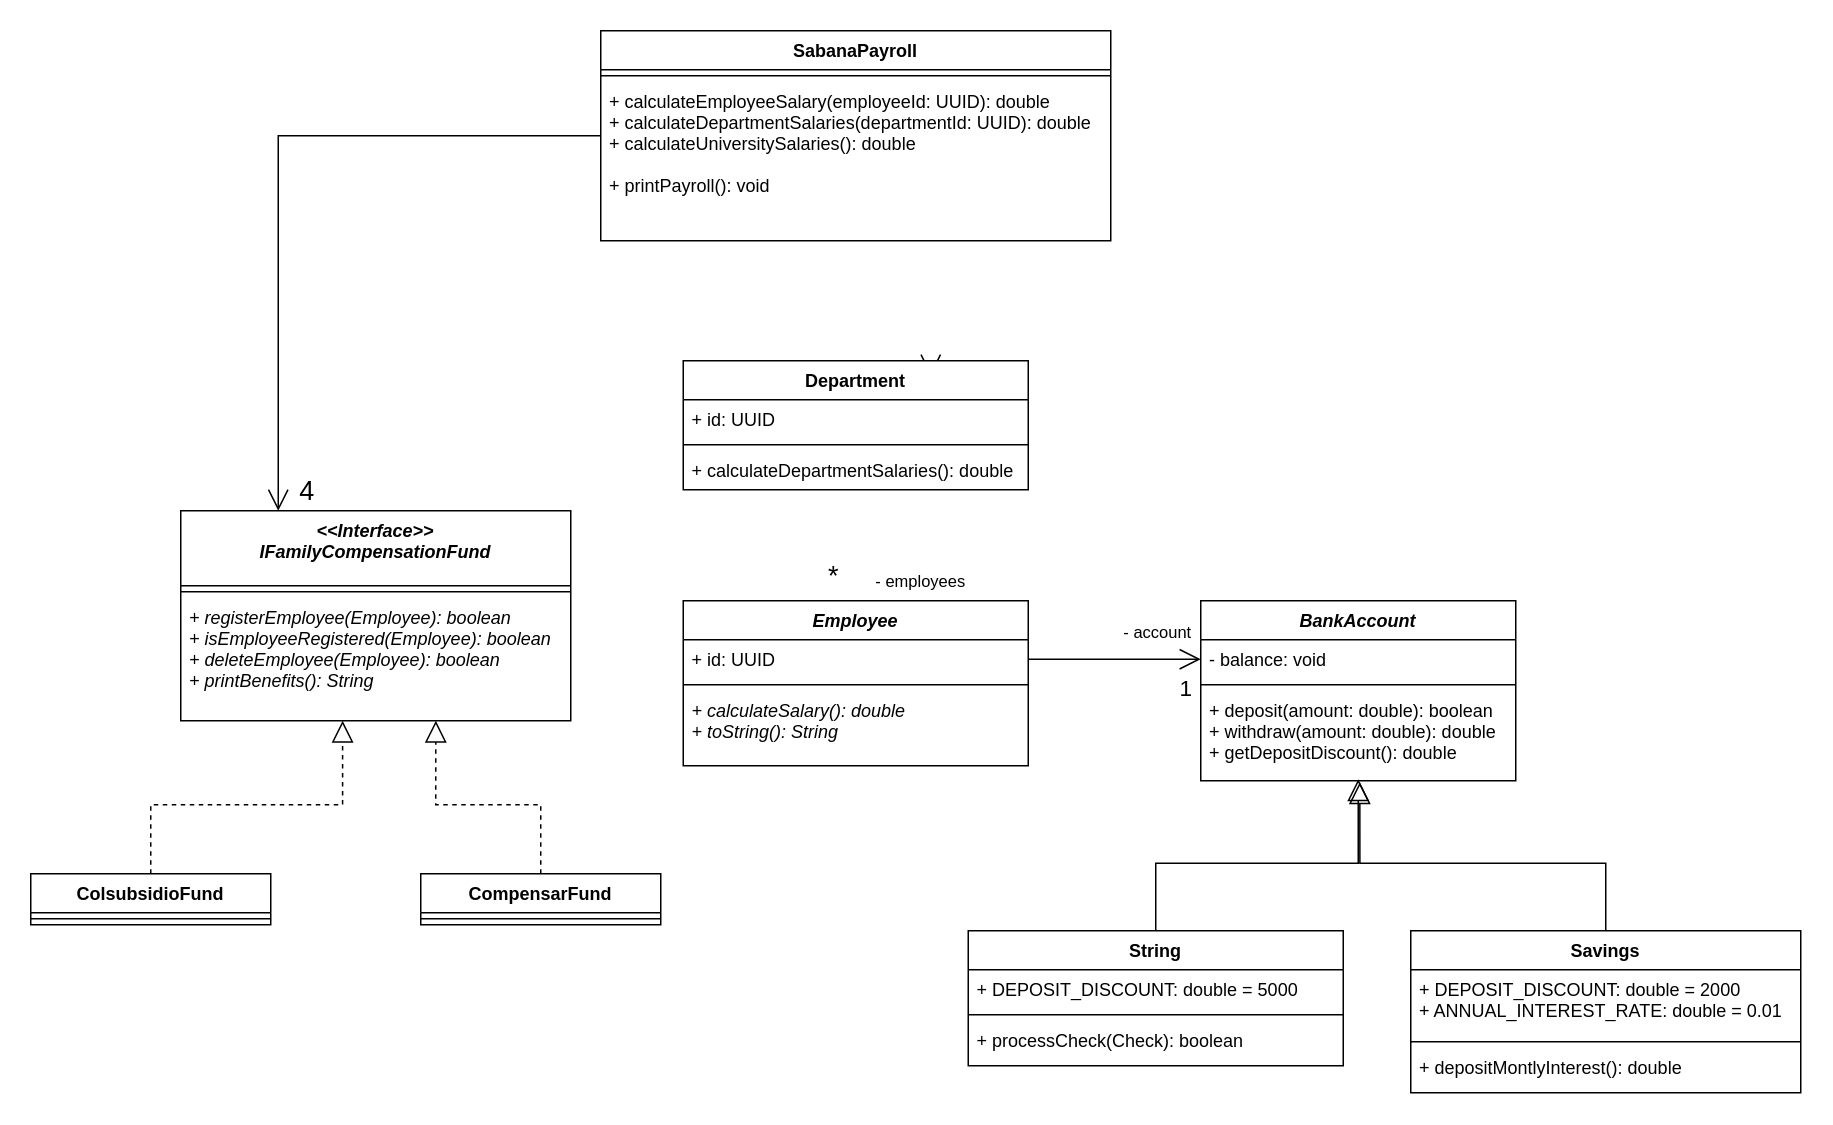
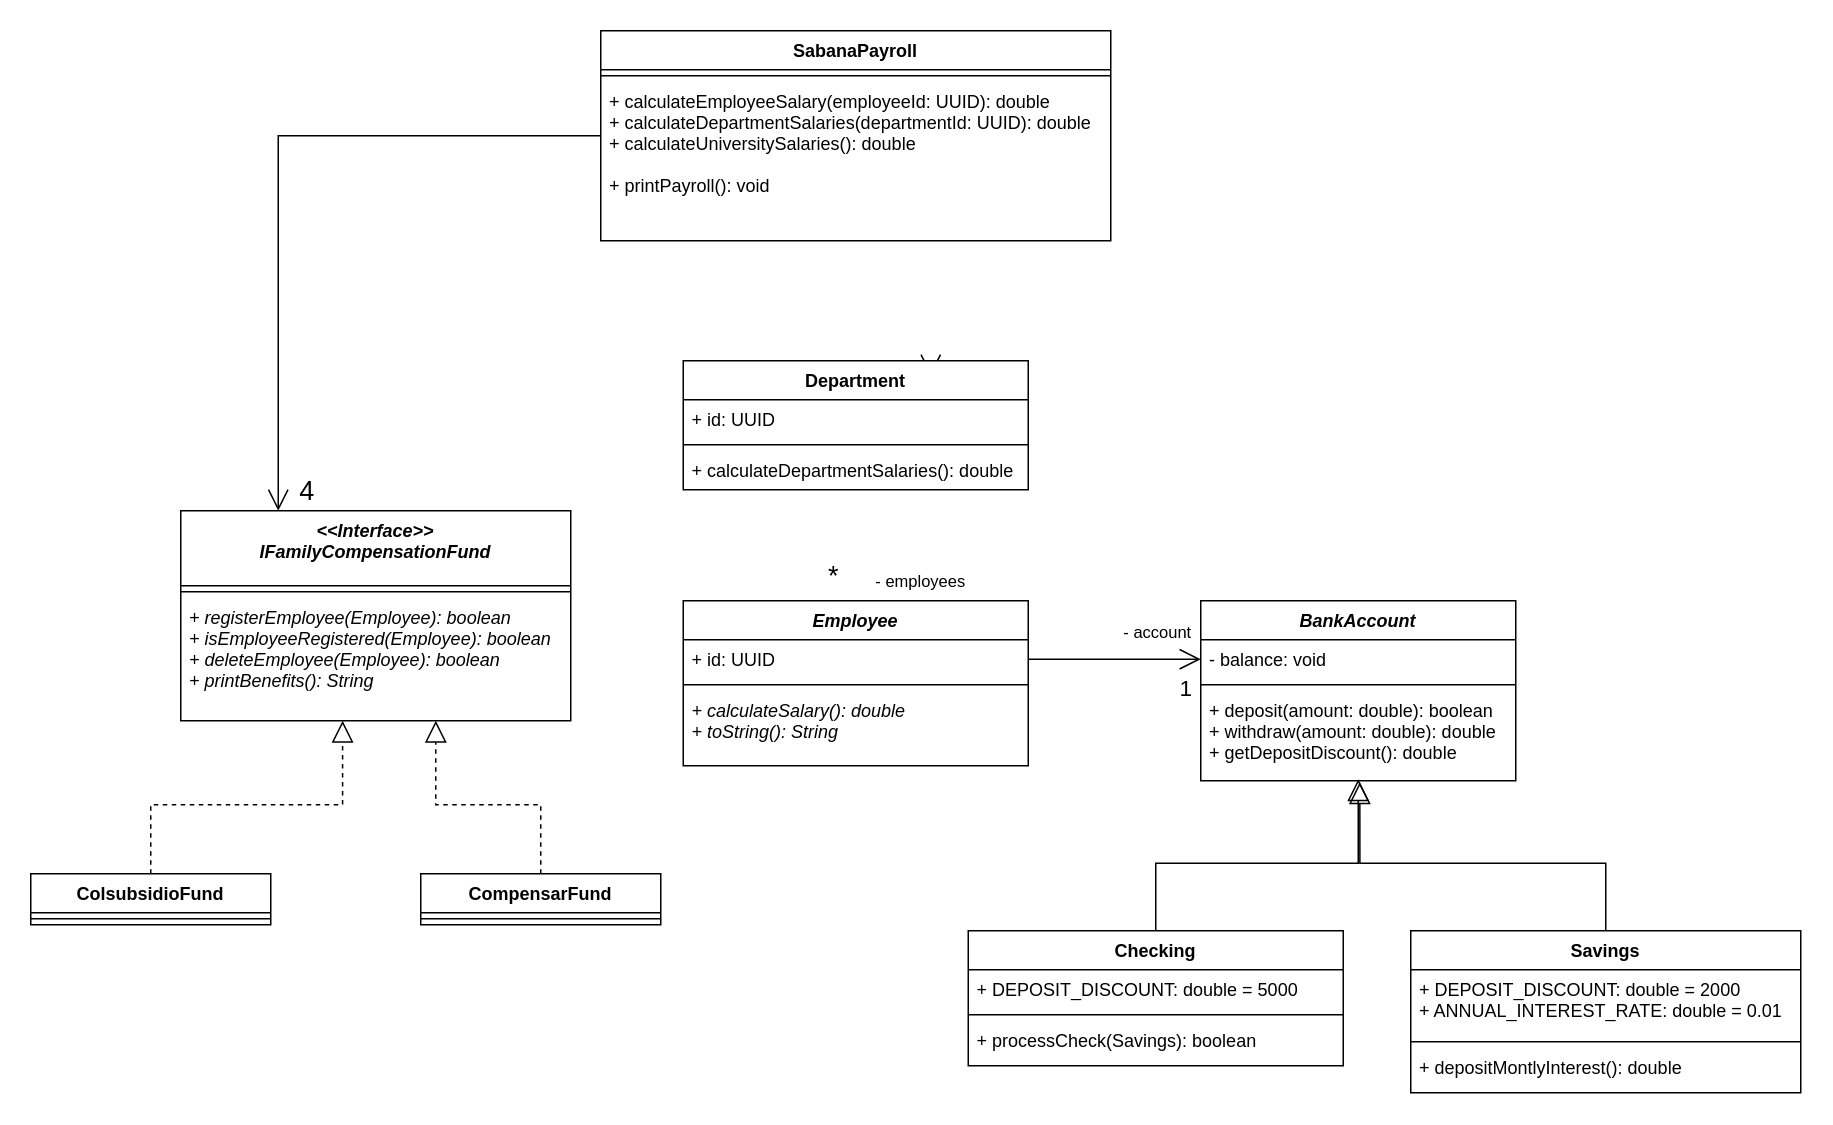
  <mxCell id="0" />
  <mxCell id="1" parent="0" />
  <mxCell id="2" style="edgeStyle=orthogonalEdgeStyle;rounded=0;orthogonalLoop=1;jettySize=auto;html=1;entryX=0.25;entryY=0;entryDx=0;entryDy=0;endSize=12;endArrow=open;endFill=0;" edge="1" parent="1" source="3" target="34"><mxGeometry relative="1" as="geometry" /></mxCell>
  <mxCell id="3" value="SabanaPayroll" style="swimlane;fontStyle=1;align=center;verticalAlign=top;childLayout=stackLayout;horizontal=1;startSize=26;horizontalStack=0;resizeParent=1;resizeParentMax=0;resizeLast=0;collapsible=1;marginBottom=0;" parent="1" vertex="1"><mxGeometry x="400" y="20" width="340" height="140" as="geometry" /></mxCell>
  <mxCell id="4" value="" style="line;strokeWidth=1;fillColor=none;align=left;verticalAlign=middle;spacingTop=-1;spacingLeft=3;spacingRight=3;rotatable=0;labelPosition=right;points=[];portConstraint=eastwest;" parent="3" vertex="1"><mxGeometry y="26" width="340" height="8" as="geometry" /></mxCell>
  <mxCell id="5" value="+ calculateEmployeeSalary(employeeId: UUID): double&#10;+ calculateDepartmentSalaries(departmentId: UUID): double&#10;+ calculateUniversitySalaries(): double&#10;&#10;+ printPayroll(): void" style="text;strokeColor=none;fillColor=none;align=left;verticalAlign=top;spacingLeft=4;spacingRight=4;overflow=hidden;rotatable=0;points=[[0,0.5],[1,0.5]];portConstraint=eastwest;" parent="3" vertex="1"><mxGeometry y="34" width="340" height="106" as="geometry" /></mxCell>
  <mxCell id="6" style="edgeStyle=orthogonalEdgeStyle;rounded=0;orthogonalLoop=1;jettySize=auto;html=1;endArrow=open;endFill=0;endSize=12;" parent="1" source="7" target="15" edge="1"><mxGeometry relative="1" as="geometry" /></mxCell>
  <mxCell id="7" value="Department" style="swimlane;fontStyle=1;align=center;verticalAlign=top;childLayout=stackLayout;horizontal=1;startSize=26;horizontalStack=0;resizeParent=1;resizeParentMax=0;resizeLast=0;collapsible=1;marginBottom=0;" parent="1" vertex="1"><mxGeometry x="455" y="240" width="230" height="86" as="geometry" /></mxCell>
  <mxCell id="8" value="+ id: UUID" style="text;strokeColor=none;fillColor=none;align=left;verticalAlign=top;spacingLeft=4;spacingRight=4;overflow=hidden;rotatable=0;points=[[0,0.5],[1,0.5]];portConstraint=eastwest;" parent="7" vertex="1"><mxGeometry y="26" width="230" height="26" as="geometry" /></mxCell>
  <mxCell id="9" value="" style="line;strokeWidth=1;fillColor=none;align=left;verticalAlign=middle;spacingTop=-1;spacingLeft=3;spacingRight=3;rotatable=0;labelPosition=right;points=[];portConstraint=eastwest;" parent="7" vertex="1"><mxGeometry y="52" width="230" height="8" as="geometry" /></mxCell>
  <mxCell id="10" value="+ calculateDepartmentSalaries(): double" style="text;strokeColor=none;fillColor=none;align=left;verticalAlign=top;spacingLeft=4;spacingRight=4;overflow=hidden;rotatable=0;points=[[0,0.5],[1,0.5]];portConstraint=eastwest;" parent="7" vertex="1"><mxGeometry y="60" width="230" height="26" as="geometry" /></mxCell>
  <mxCell id="11" value="Employee" style="swimlane;fontStyle=3;align=center;verticalAlign=top;childLayout=stackLayout;horizontal=1;startSize=26;horizontalStack=0;resizeParent=1;resizeParentMax=0;resizeLast=0;collapsible=1;marginBottom=0;" parent="1" vertex="1"><mxGeometry x="455" y="400" width="230" height="110" as="geometry" /></mxCell>
  <mxCell id="12" value="+ id: UUID" style="text;strokeColor=none;fillColor=none;align=left;verticalAlign=top;spacingLeft=4;spacingRight=4;overflow=hidden;rotatable=0;points=[[0,0.5],[1,0.5]];portConstraint=eastwest;" parent="11" vertex="1"><mxGeometry y="26" width="230" height="26" as="geometry" /></mxCell>
  <mxCell id="13" value="" style="line;strokeWidth=1;fillColor=none;align=left;verticalAlign=middle;spacingTop=-1;spacingLeft=3;spacingRight=3;rotatable=0;labelPosition=right;points=[];portConstraint=eastwest;" parent="11" vertex="1"><mxGeometry y="52" width="230" height="8" as="geometry" /></mxCell>
  <mxCell id="14" value="+ calculateSalary(): double&#10;+ toString(): String" style="text;strokeColor=none;fillColor=none;align=left;verticalAlign=top;spacingLeft=4;spacingRight=4;overflow=hidden;rotatable=0;points=[[0,0.5],[1,0.5]];portConstraint=eastwest;fontStyle=2" parent="11" vertex="1"><mxGeometry y="60" width="230" height="50" as="geometry" /></mxCell>
  <mxCell id="15" value="&lt;span style=&quot;font-size: 11px&quot;&gt;- employees&lt;/span&gt;" style="edgeLabel;html=1;align=center;verticalAlign=middle;resizable=0;points=[];fontSize=18;" parent="1" vertex="1" connectable="0"><mxGeometry x="620" y="250" as="geometry"><mxPoint x="-8" y="134" as="offset" /></mxGeometry></mxCell>
  <mxCell id="16" value="*" style="edgeLabel;html=1;align=center;verticalAlign=middle;resizable=0;points=[];fontSize=18;" parent="1" vertex="1" connectable="0"><mxGeometry x="570" y="220" as="geometry"><mxPoint x="-16" y="163" as="offset" /></mxGeometry></mxCell>
  <mxCell id="17" value="BankAccount&#10;" style="swimlane;fontStyle=3;align=center;verticalAlign=top;childLayout=stackLayout;horizontal=1;startSize=26;horizontalStack=0;resizeParent=1;resizeParentMax=0;resizeLast=0;collapsible=1;marginBottom=0;" parent="1" vertex="1"><mxGeometry x="800" y="400" width="210" height="120" as="geometry" /></mxCell>
  <mxCell id="18" value="- balance: void" style="text;strokeColor=none;fillColor=none;align=left;verticalAlign=top;spacingLeft=4;spacingRight=4;overflow=hidden;rotatable=0;points=[[0,0.5],[1,0.5]];portConstraint=eastwest;" parent="17" vertex="1"><mxGeometry y="26" width="210" height="26" as="geometry" /></mxCell>
  <mxCell id="19" value="" style="line;strokeWidth=1;fillColor=none;align=left;verticalAlign=middle;spacingTop=-1;spacingLeft=3;spacingRight=3;rotatable=0;labelPosition=right;points=[];portConstraint=eastwest;" parent="17" vertex="1"><mxGeometry y="52" width="210" height="8" as="geometry" /></mxCell>
  <mxCell id="20" value="+ deposit(amount: double): boolean&#10;+ withdraw(amount: double): double&#10;+ getDepositDiscount(): double " style="text;strokeColor=none;fillColor=none;align=left;verticalAlign=top;spacingLeft=4;spacingRight=4;overflow=hidden;rotatable=0;points=[[0,0.5],[1,0.5]];portConstraint=eastwest;fontStyle=0" parent="17" vertex="1"><mxGeometry y="60" width="210" height="60" as="geometry" /></mxCell>
  <mxCell id="21" style="edgeStyle=orthogonalEdgeStyle;rounded=0;orthogonalLoop=1;jettySize=auto;html=1;entryX=0.5;entryY=0.983;entryDx=0;entryDy=0;entryPerimeter=0;endArrow=block;endFill=0;endSize=12;strokeWidth=1;" parent="1" source="22" target="20" edge="1"><mxGeometry relative="1" as="geometry" /></mxCell>
- <mxCell id="22" value="String" style="swimlane;fontStyle=1;align=center;verticalAlign=top;childLayout=stackLayout;horizontal=1;startSize=26;horizontalStack=0;resizeParent=1;resizeParentMax=0;resizeLast=0;collapsible=1;marginBottom=0;" parent="1" vertex="1"><mxGeometry x="645" y="620" width="250" height="90" as="geometry" /></mxCell>
+ <mxCell id="22" value="Checking" style="swimlane;fontStyle=1;align=center;verticalAlign=top;childLayout=stackLayout;horizontal=1;startSize=26;horizontalStack=0;resizeParent=1;resizeParentMax=0;resizeLast=0;collapsible=1;marginBottom=0;" parent="1" vertex="1"><mxGeometry x="645" y="620" width="250" height="90" as="geometry" /></mxCell>
  <mxCell id="23" value="+ DEPOSIT_DISCOUNT: double = 5000" style="text;strokeColor=none;fillColor=none;align=left;verticalAlign=top;spacingLeft=4;spacingRight=4;overflow=hidden;rotatable=0;points=[[0,0.5],[1,0.5]];portConstraint=eastwest;" parent="22" vertex="1"><mxGeometry y="26" width="250" height="26" as="geometry" /></mxCell>
  <mxCell id="24" value="" style="line;strokeWidth=1;fillColor=none;align=left;verticalAlign=middle;spacingTop=-1;spacingLeft=3;spacingRight=3;rotatable=0;labelPosition=right;points=[];portConstraint=eastwest;" parent="22" vertex="1"><mxGeometry y="52" width="250" height="8" as="geometry" /></mxCell>
- <mxCell id="25" value="+ processCheck(Check): boolean" style="text;strokeColor=none;fillColor=none;align=left;verticalAlign=top;spacingLeft=4;spacingRight=4;overflow=hidden;rotatable=0;points=[[0,0.5],[1,0.5]];portConstraint=eastwest;fontStyle=0" parent="22" vertex="1"><mxGeometry y="60" width="250" height="30" as="geometry" /></mxCell>
+ <mxCell id="25" value="+ processCheck(Savings): boolean" style="text;strokeColor=none;fillColor=none;align=left;verticalAlign=top;spacingLeft=4;spacingRight=4;overflow=hidden;rotatable=0;points=[[0,0.5],[1,0.5]];portConstraint=eastwest;fontStyle=0" parent="22" vertex="1"><mxGeometry y="60" width="250" height="30" as="geometry" /></mxCell>
  <mxCell id="26" style="edgeStyle=orthogonalEdgeStyle;rounded=0;orthogonalLoop=1;jettySize=auto;html=1;endArrow=block;endFill=0;endSize=12;strokeWidth=1;entryX=0.505;entryY=1.017;entryDx=0;entryDy=0;entryPerimeter=0;" parent="1" source="27" target="20" edge="1"><mxGeometry relative="1" as="geometry"><mxPoint x="900" y="530" as="targetPoint" /><Array as="points"><mxPoint x="1070" y="575" /><mxPoint x="906" y="575" /></Array></mxGeometry></mxCell>
  <mxCell id="27" value="Savings" style="swimlane;fontStyle=1;align=center;verticalAlign=top;childLayout=stackLayout;horizontal=1;startSize=26;horizontalStack=0;resizeParent=1;resizeParentMax=0;resizeLast=0;collapsible=1;marginBottom=0;" parent="1" vertex="1"><mxGeometry x="940" y="620" width="260" height="108" as="geometry" /></mxCell>
  <mxCell id="28" value="+ DEPOSIT_DISCOUNT: double = 2000&#10;+ ANNUAL_INTEREST_RATE: double = 0.01" style="text;strokeColor=none;fillColor=none;align=left;verticalAlign=top;spacingLeft=4;spacingRight=4;overflow=hidden;rotatable=0;points=[[0,0.5],[1,0.5]];portConstraint=eastwest;" parent="27" vertex="1"><mxGeometry y="26" width="260" height="44" as="geometry" /></mxCell>
  <mxCell id="29" value="" style="line;strokeWidth=1;fillColor=none;align=left;verticalAlign=middle;spacingTop=-1;spacingLeft=3;spacingRight=3;rotatable=0;labelPosition=right;points=[];portConstraint=eastwest;" parent="27" vertex="1"><mxGeometry y="70" width="260" height="8" as="geometry" /></mxCell>
  <mxCell id="30" value="+ depositMontlyInterest(): double" style="text;strokeColor=none;fillColor=none;align=left;verticalAlign=top;spacingLeft=4;spacingRight=4;overflow=hidden;rotatable=0;points=[[0,0.5],[1,0.5]];portConstraint=eastwest;fontStyle=0" parent="27" vertex="1"><mxGeometry y="78" width="260" height="30" as="geometry" /></mxCell>
  <mxCell id="31" style="edgeStyle=orthogonalEdgeStyle;rounded=0;orthogonalLoop=1;jettySize=auto;html=1;exitX=1;exitY=0.5;exitDx=0;exitDy=0;entryX=0;entryY=0.5;entryDx=0;entryDy=0;endArrow=open;endFill=0;endSize=12;" parent="1" source="12" target="18" edge="1"><mxGeometry relative="1" as="geometry" /></mxCell>
  <mxCell id="32" value="- account" style="edgeLabel;html=1;align=center;verticalAlign=middle;resizable=0;points=[];" parent="31" vertex="1" connectable="0"><mxGeometry x="0.444" relative="1" as="geometry"><mxPoint x="2" y="-19" as="offset" /></mxGeometry></mxCell>
  <mxCell id="33" value="1" style="edgeLabel;html=1;align=center;verticalAlign=middle;resizable=0;points=[];fontSize=15;" parent="1" vertex="1" connectable="0"><mxGeometry x="760" y="460" as="geometry"><mxPoint x="29" y="-3" as="offset" /></mxGeometry></mxCell>
  <mxCell id="34" value="&lt;&lt;Interface&gt;&gt;&#10;IFamilyCompensationFund" style="swimlane;fontStyle=3;align=center;verticalAlign=top;childLayout=stackLayout;horizontal=1;startSize=50;horizontalStack=0;resizeParent=1;resizeParentMax=0;resizeLast=0;collapsible=1;marginBottom=0;" vertex="1" parent="1"><mxGeometry x="120" y="340" width="260" height="140" as="geometry" /></mxCell>
  <mxCell id="35" value="" style="line;strokeWidth=1;fillColor=none;align=left;verticalAlign=middle;spacingTop=-1;spacingLeft=3;spacingRight=3;rotatable=0;labelPosition=right;points=[];portConstraint=eastwest;" vertex="1" parent="34"><mxGeometry y="50" width="260" height="8" as="geometry" /></mxCell>
  <mxCell id="36" value="+ registerEmployee(Employee): boolean&#10;+ isEmployeeRegistered(Employee): boolean&#10;+ deleteEmployee(Employee): boolean&#10;+ printBenefits(): String" style="text;strokeColor=none;fillColor=none;align=left;verticalAlign=top;spacingLeft=4;spacingRight=4;overflow=hidden;rotatable=0;points=[[0,0.5],[1,0.5]];portConstraint=eastwest;fontStyle=2" vertex="1" parent="34"><mxGeometry y="58" width="260" height="82" as="geometry" /></mxCell>
  <mxCell id="37" style="edgeStyle=orthogonalEdgeStyle;rounded=0;orthogonalLoop=1;jettySize=auto;html=1;entryX=0.415;entryY=1;entryDx=0;entryDy=0;entryPerimeter=0;endArrow=block;endFill=0;endSize=12;strokeWidth=1;fontSize=17;dashed=1;" edge="1" parent="1" source="38" target="36"><mxGeometry relative="1" as="geometry" /></mxCell>
  <mxCell id="38" value="ColsubsidioFund" style="swimlane;fontStyle=1;align=center;verticalAlign=top;childLayout=stackLayout;horizontal=1;startSize=26;horizontalStack=0;resizeParent=1;resizeParentMax=0;resizeLast=0;collapsible=1;marginBottom=0;" vertex="1" parent="1"><mxGeometry x="20" y="582" width="160" height="34" as="geometry" /></mxCell>
  <mxCell id="39" value="" style="line;strokeWidth=1;fillColor=none;align=left;verticalAlign=middle;spacingTop=-1;spacingLeft=3;spacingRight=3;rotatable=0;labelPosition=right;points=[];portConstraint=eastwest;" vertex="1" parent="38"><mxGeometry y="26" width="160" height="8" as="geometry" /></mxCell>
  <mxCell id="40" style="edgeStyle=orthogonalEdgeStyle;rounded=0;orthogonalLoop=1;jettySize=auto;html=1;entryX=0.654;entryY=1;entryDx=0;entryDy=0;entryPerimeter=0;dashed=1;endArrow=block;endFill=0;endSize=12;strokeWidth=1;fontSize=17;" edge="1" parent="1" source="41" target="36"><mxGeometry relative="1" as="geometry" /></mxCell>
  <mxCell id="41" value="CompensarFund" style="swimlane;fontStyle=1;align=center;verticalAlign=top;childLayout=stackLayout;horizontal=1;startSize=26;horizontalStack=0;resizeParent=1;resizeParentMax=0;resizeLast=0;collapsible=1;marginBottom=0;" vertex="1" parent="1"><mxGeometry x="280" y="582" width="160" height="34" as="geometry" /></mxCell>
  <mxCell id="42" value="" style="line;strokeWidth=1;fillColor=none;align=left;verticalAlign=middle;spacingTop=-1;spacingLeft=3;spacingRight=3;rotatable=0;labelPosition=right;points=[];portConstraint=eastwest;" vertex="1" parent="41"><mxGeometry y="26" width="160" height="8" as="geometry" /></mxCell>
  <mxCell id="43" value="4" style="edgeLabel;html=1;align=center;verticalAlign=middle;resizable=0;points=[];fontSize=18;" vertex="1" connectable="0" parent="1"><mxGeometry x="560" y="240" as="geometry"><mxPoint x="-357" y="86" as="offset" /></mxGeometry></mxCell>
